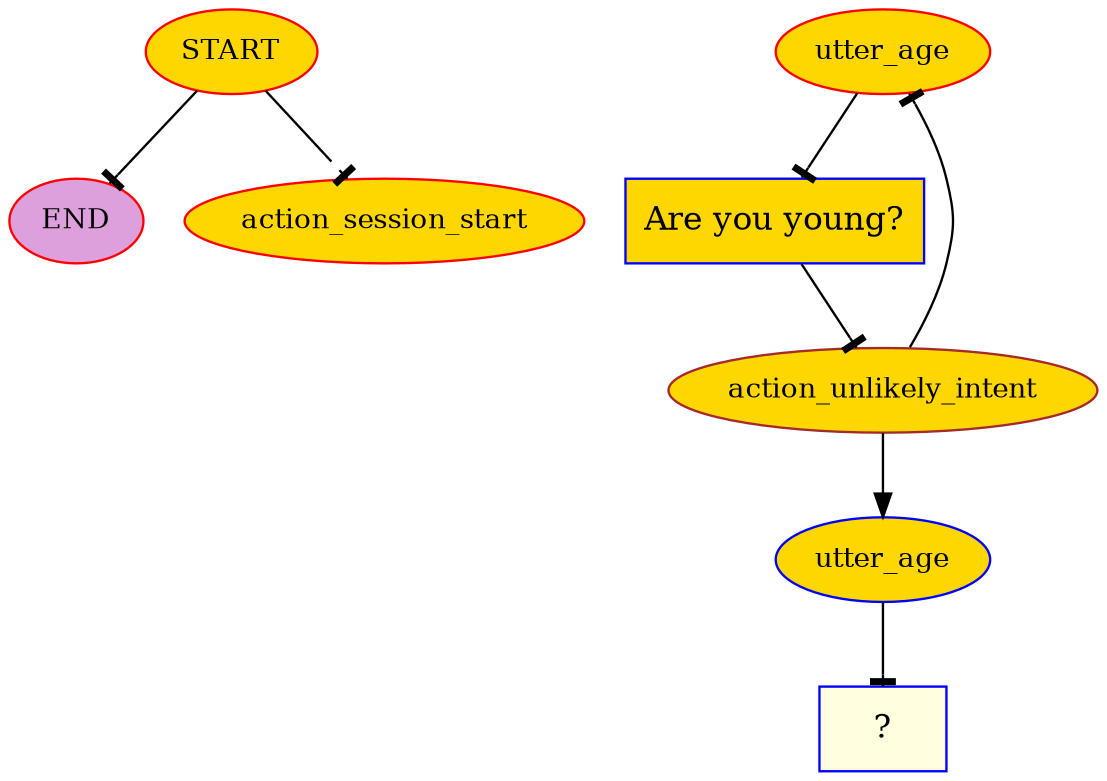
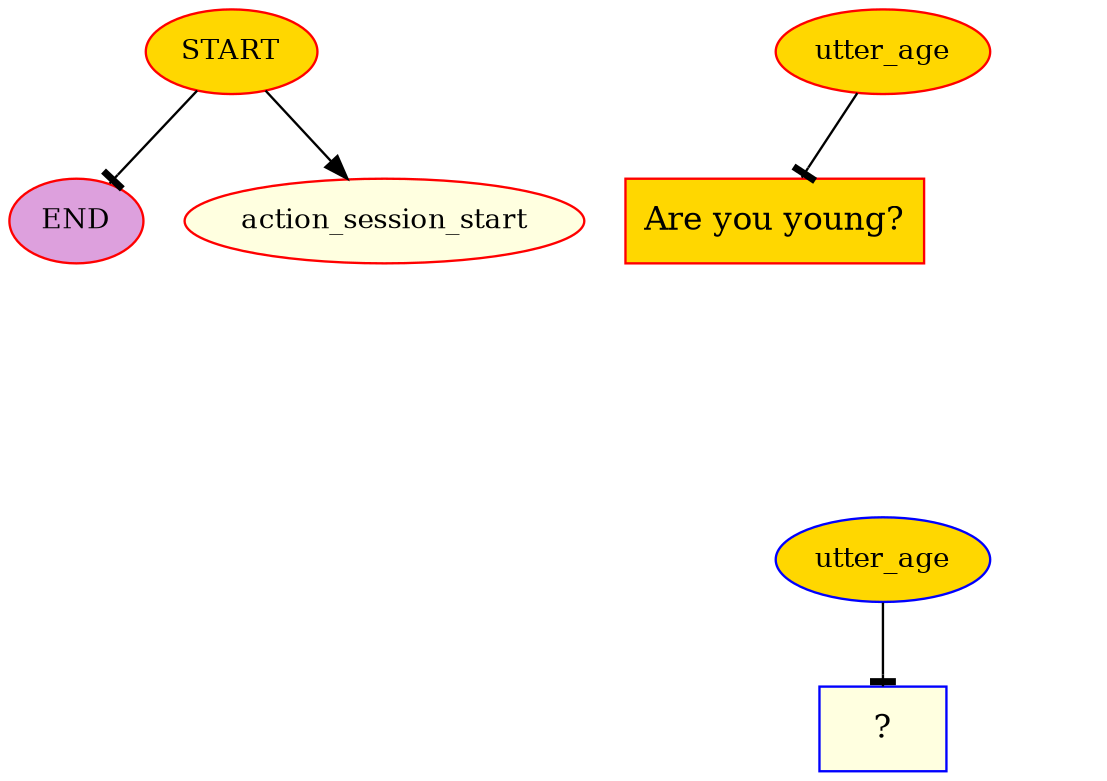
  digraph {
    node [color=red fillcolor=gold fontsize=12 style=filled]
    edge [arrowhead=tee]
    n1 [label=START]
    n2 [fillcolor=plum label=END]
-   n3 [label=action_session_start]
+   n3 [fillcolor=lightyellow label=action_session_start]
    n4 [label=utter_age]
-   n5 [color=blue label="Are you young?" shape=rect fontsize=""]
-   n6 [color=brown label=action_unlikely_intent]
+   n5 [label="Are you young?" shape=rect fontsize=""]
    n7 [color=blue label=utter_age]
    n8 [color=blue fillcolor=lightyellow label="  ?  " shape=rect fontsize=""]
    n1 -> n2
-   n1 -> n3
+   n1 -> n3 [arrowhead=normal]
    n4 -> n5
-   n5 -> n6
-   n6 -> n4
-   n6 -> n7 [arrowhead=normal]
    n7 -> n8
  }
